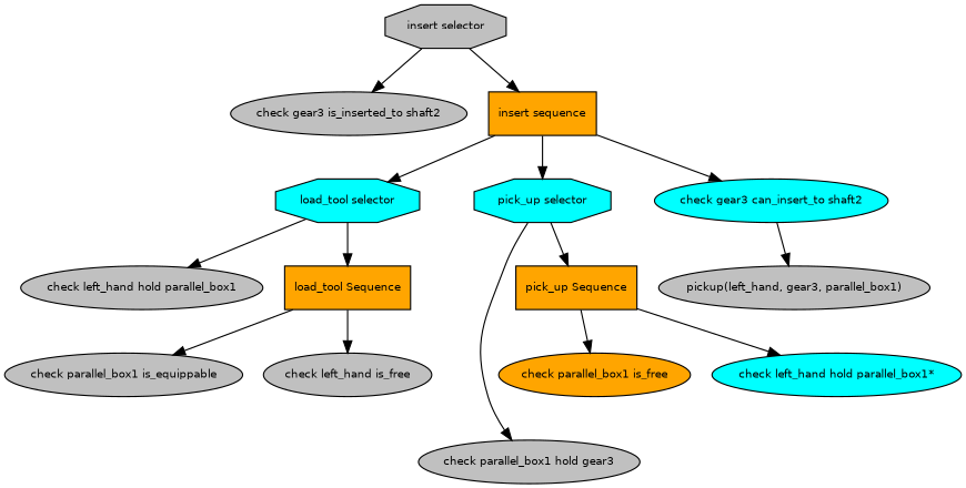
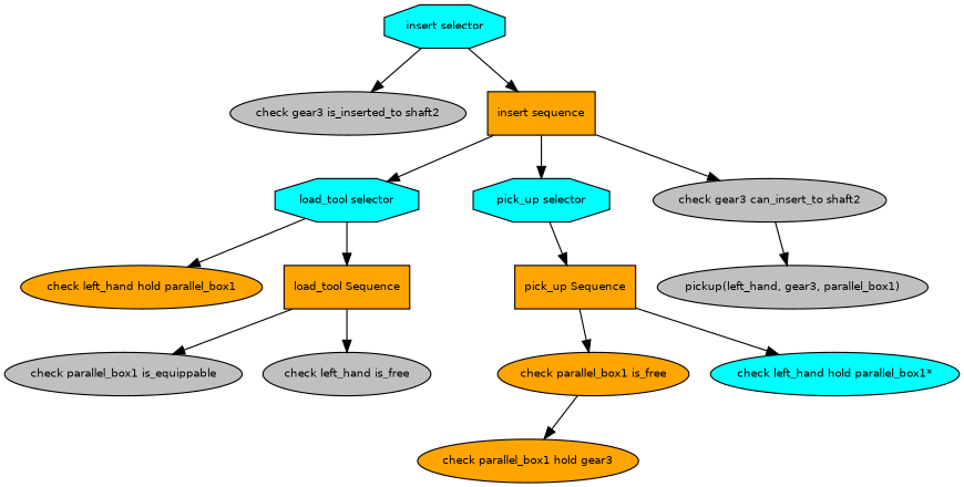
  digraph {
    fontname="DejaVu Sans"
    ordering=out
    node [fillcolor=gray fontcolor=black fontname="DejaVu Sans" fontsize=9 shape=ellipse style=filled]
    edge [fontname="DejaVu Sans"]
-   n1 [label="insert selector" shape=octagon]
+   n1 [fillcolor=cyan label="insert selector" shape=octagon]
    n2 [label="check gear3 is_inserted_to shaft2"]
    n3 [fillcolor=orange label="insert sequence" shape=box]
    n4 [fillcolor=cyan label="load_tool selector" shape=octagon]
    n5 [fillcolor=cyan label="pick_up selector" shape=octagon]
-   n6 [fillcolor=cyan label="check gear3 can_insert_to shaft2"]
-   n7 [label="check left_hand hold parallel_box1"]
+   n6 [label="check gear3 can_insert_to shaft2"]
+   n7 [fillcolor=orange label="check left_hand hold parallel_box1"]
    n8 [fillcolor=orange label="load_tool Sequence" shape=box]
-   n9 [label="check parallel_box1 hold gear3"]
+   n9 [fillcolor=orange label="check parallel_box1 hold gear3"]
    n10 [fillcolor=orange label="pick_up Sequence" shape=box]
    n11 [label="pickup(left_hand, gear3, parallel_box1)"]
    n12 [label="check parallel_box1 is_equippable"]
    n13 [label="check left_hand is_free"]
    n14 [fillcolor=orange label="check parallel_box1 is_free"]
    n15 [fillcolor=cyan label="check left_hand hold parallel_box1*"]
    n1 -> n2
    n1 -> n3
    n3 -> n4
    n3 -> n5
    n3 -> n6
    n4 -> n7
    n4 -> n8
-   n5 -> n9
+   n14 -> n9
    n5 -> n10
    n6 -> n11
    n8 -> n12
    n8 -> n13
    n10 -> n14
    n10 -> n15
  }
